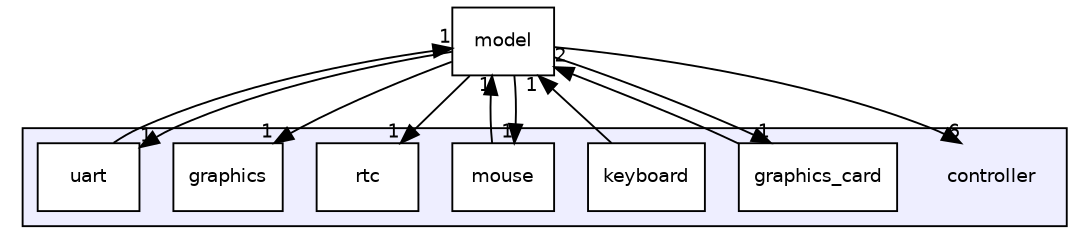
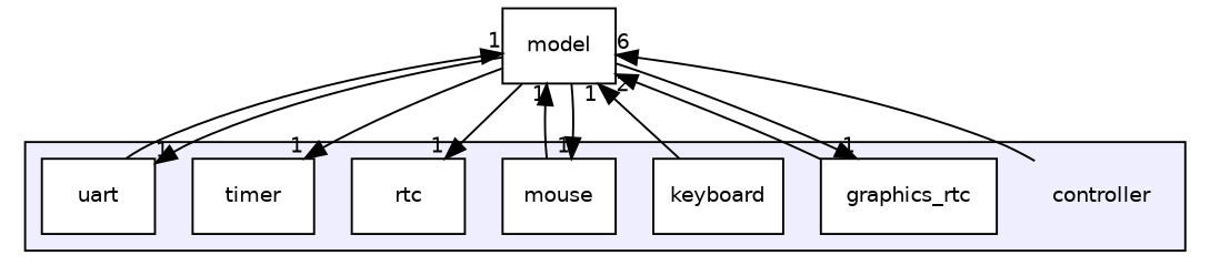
  digraph {
    compound=true
    node [fontname=Helvetica fontsize=10 shape=box fillcolor=white style=filled]
    edge [headlabel=1 labeldistance=1.5 labelfontname=Helvetica labelfontsize=10]
    n1 [label=controller shape=plaintext fillcolor="" style=""]
-   n2 [label=graphics_card]
+   n2 [label=graphics_rtc]
    n3 [label=keyboard]
    n4 [label=mouse]
    n5 [label=rtc]
-   n6 [label=graphics]
+   n6 [label=timer]
    n7 [label=uart]
    n8 [label=model fillcolor="" style=""]
    subgraph cluster_1 {
      bgcolor="#eeeeff"
      pencolor=black
      n1
      n2
      n3
      n4
      n5
      n6
      n7
    }
    n2 -> n8 [headlabel=2]
    n3 -> n8
    n4 -> n8
    n7 -> n8
-   n8 -> n1 [headlabel=6]
+   n1 -> n8 [headlabel=6]
    n8 -> n2
    n8 -> n4
    n8 -> n5
    n8 -> n6
    n8 -> n7
  }
